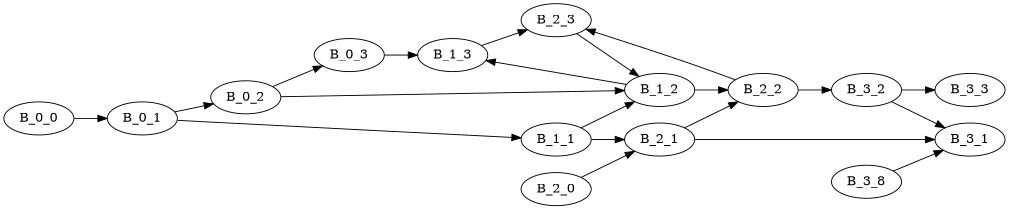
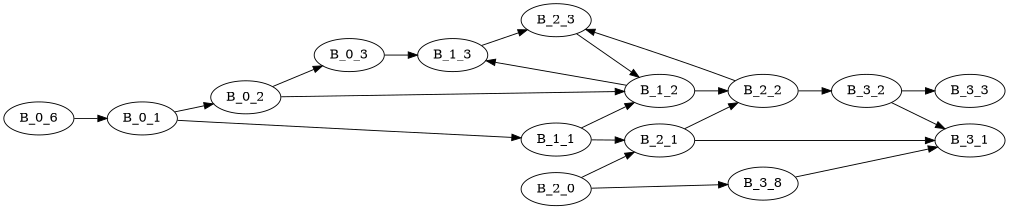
  digraph {
    fontname="DejaVu Serif"
    rankdir=LR
    node [fontname="DejaVu Serif"]
    edge [fontname="DejaVu Serif"]
-   n1 [label=B_0_0]
+   n1 [label=B_0_6]
    n2 [label=B_0_1]
    n3 [label=B_0_2]
    n4 [label=B_1_1]
    n5 [label=B_0_3]
    n6 [label=B_1_2]
    n7 [label=B_2_1]
    n8 [label=B_2_0]
    n9 [label=B_3_8]
    n10 [label=B_1_3]
    n11 [label=B_2_2]
    n12 [label=B_3_1]
    n13 [label=B_2_3]
    n14 [label=B_3_2]
    n15 [label=B_3_3]
    n1 -> n2
    n2 -> n3
    n2 -> n4
    n3 -> n5
    n3 -> n6
    n4 -> n6
    n4 -> n7
    n5 -> n10
    n6 -> n10
    n6 -> n11
    n7 -> n11
    n7 -> n12
    n8 -> n7
+   n8 -> n9
    n9 -> n12
    n10 -> n13
    n11 -> n13
    n11 -> n14
    n13 -> n6
    n14 -> n12
    n14 -> n15
  }
